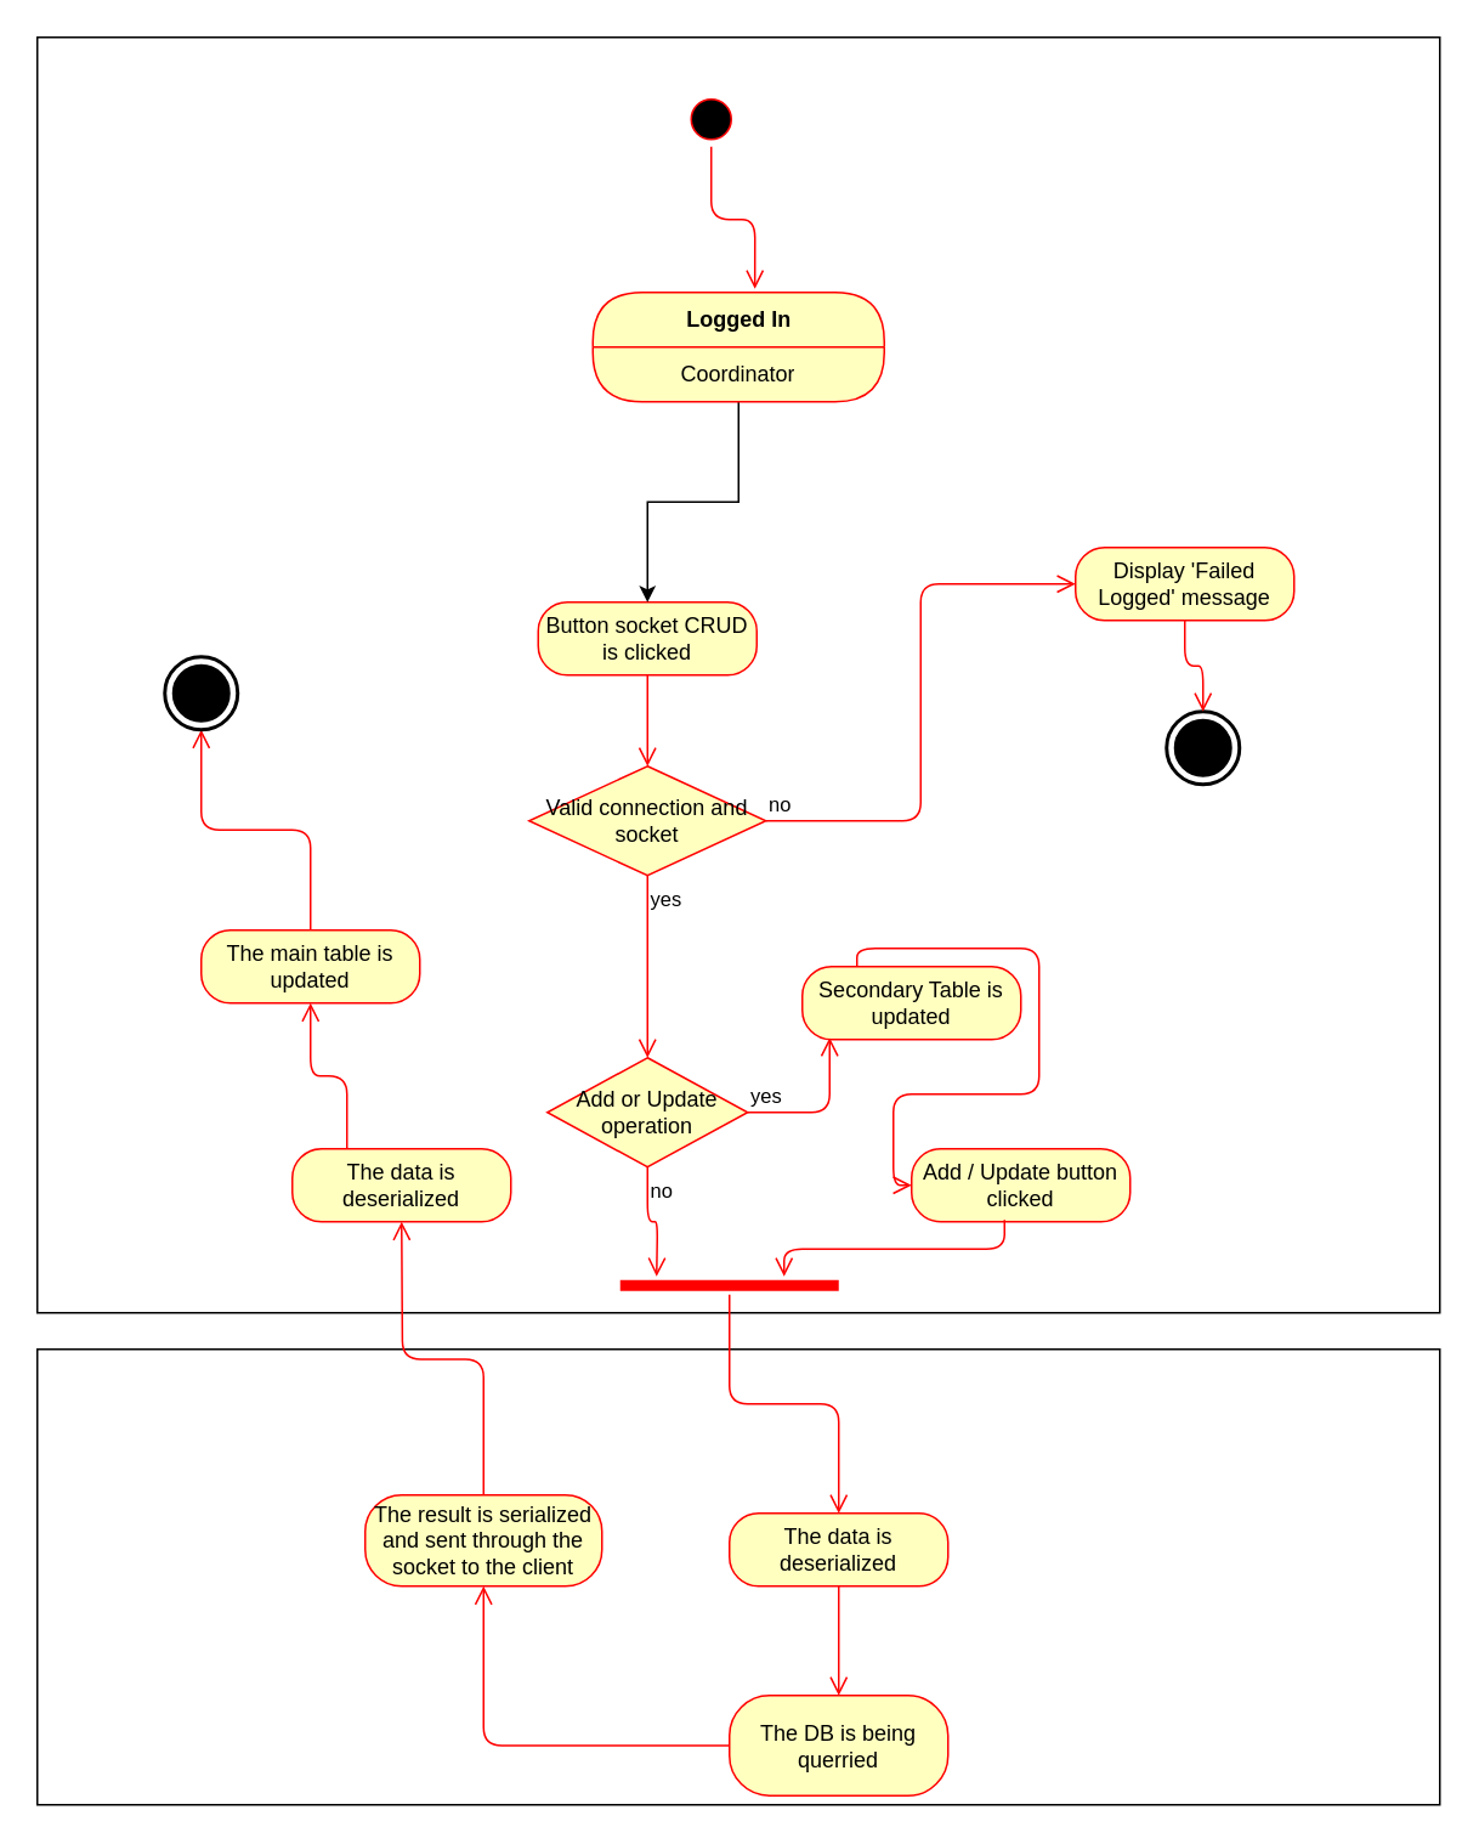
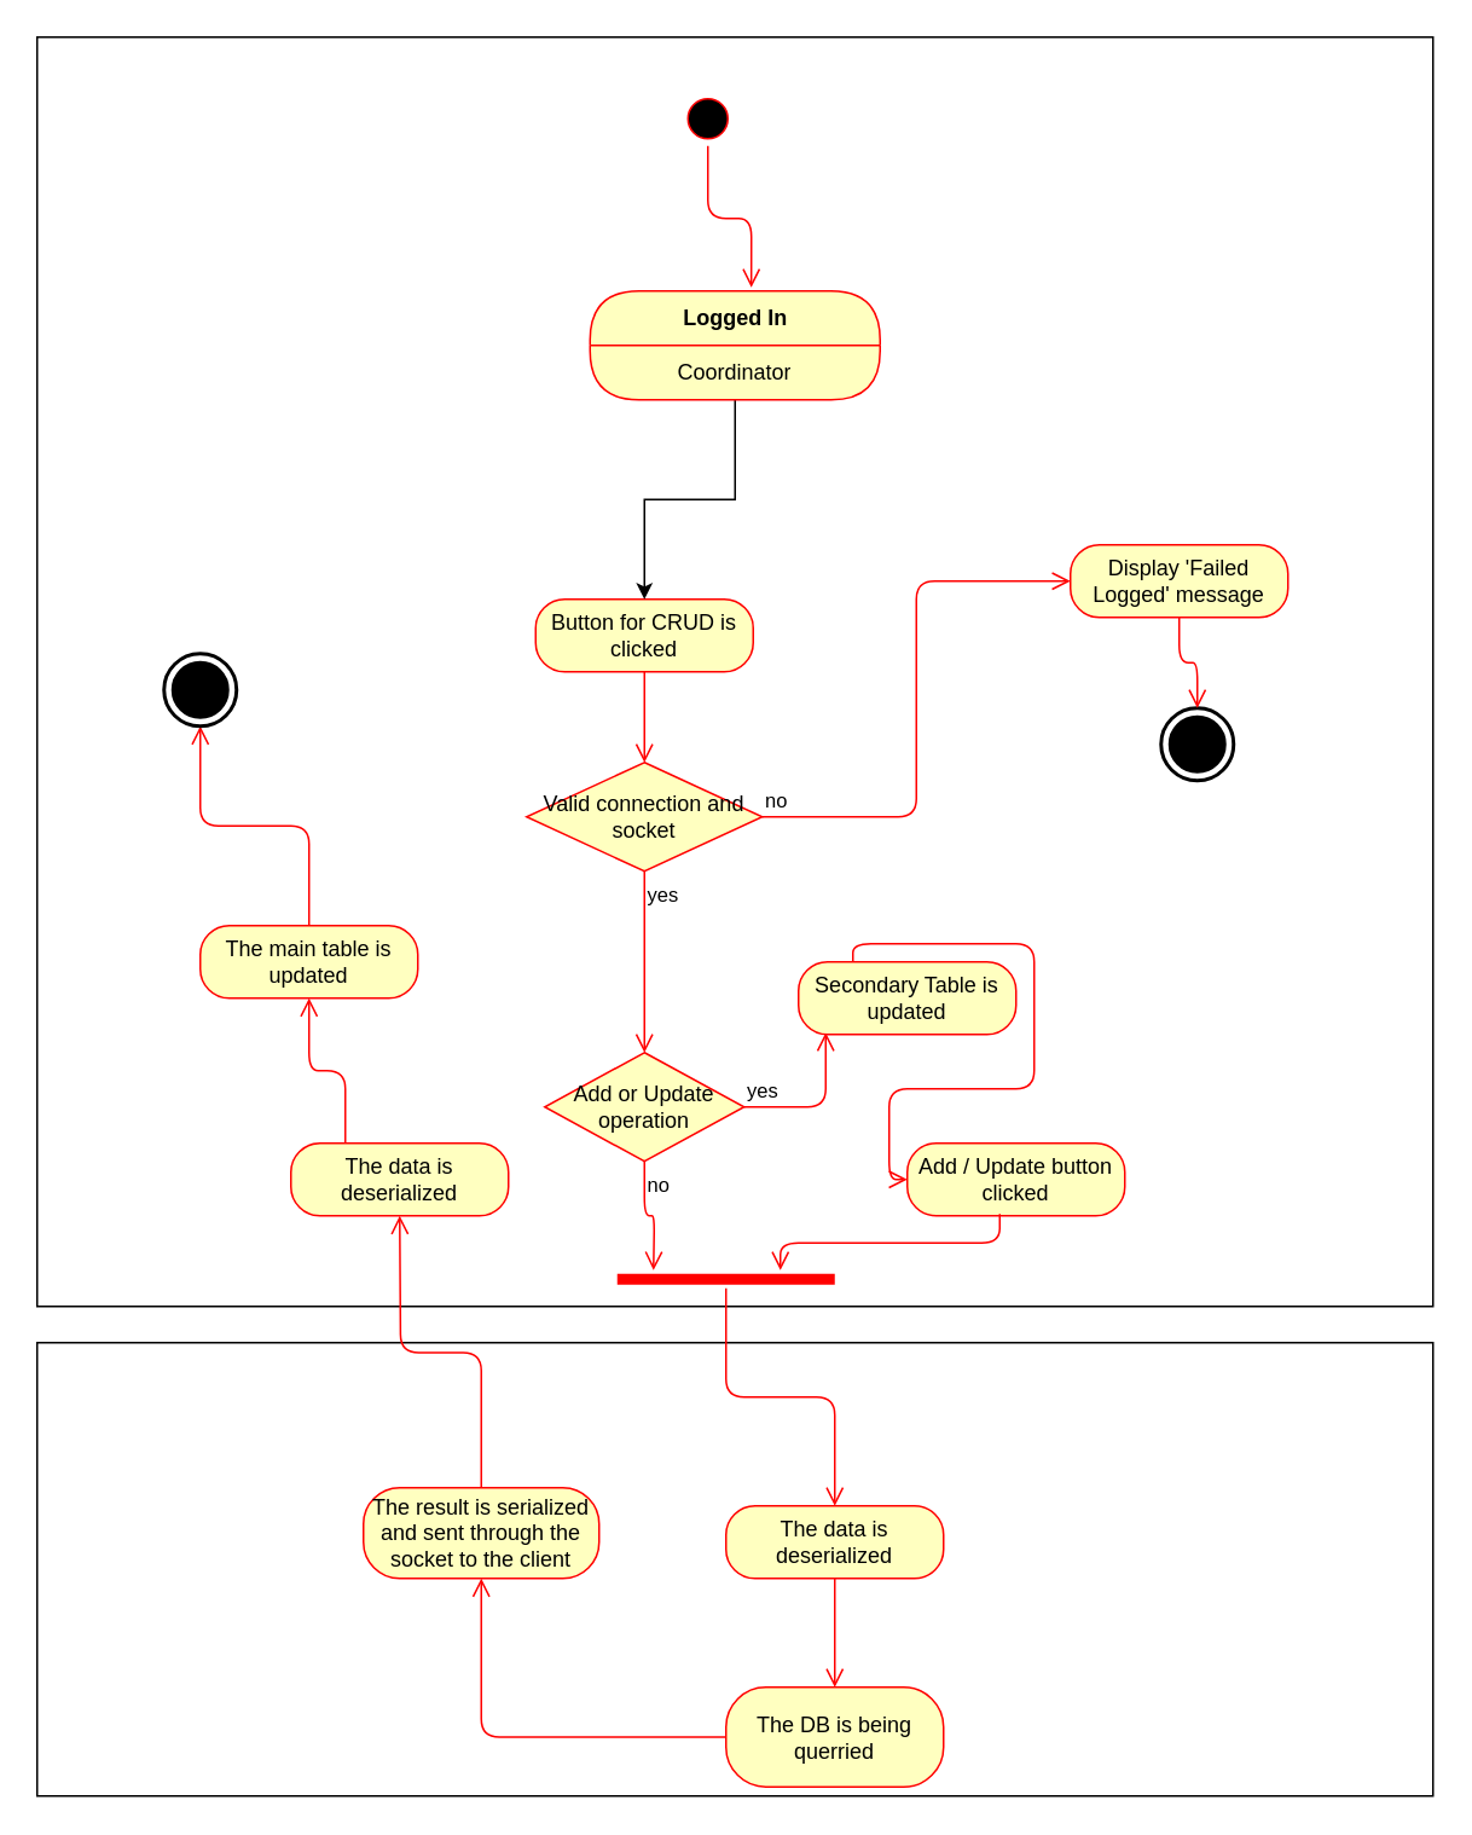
  <mxCell id="0" />
  <mxCell id="1" parent="0" />
  <mxCell id="2" value="" style="html=1;dashed=0;whitespace=wrap;" vertex="1" parent="1"><mxGeometry x="20" y="20" width="770" height="700" as="geometry" /></mxCell>
- <mxCell id="3" value="Button socket CRUD is clicked" style="rounded=1;whiteSpace=wrap;html=1;arcSize=40;fontColor=#000000;fillColor=#ffffc0;strokeColor=#ff0000;" vertex="1" parent="1"><mxGeometry x="295" y="330" width="120" height="40" as="geometry" /></mxCell>
+ <mxCell id="3" value="Button for CRUD is clicked" style="rounded=1;whiteSpace=wrap;html=1;arcSize=40;fontColor=#000000;fillColor=#ffffc0;strokeColor=#ff0000;" vertex="1" parent="1"><mxGeometry x="295" y="330" width="120" height="40" as="geometry" /></mxCell>
  <mxCell id="4" value="" style="edgeStyle=orthogonalEdgeStyle;html=1;verticalAlign=bottom;endArrow=open;endSize=8;strokeColor=#ff0000;" edge="1" parent="1" source="3"><mxGeometry relative="1" as="geometry"><mxPoint x="355" y="420" as="targetPoint" /></mxGeometry></mxCell>
  <mxCell id="5" value="" style="ellipse;html=1;shape=startState;fillColor=#000000;strokeColor=#ff0000;" vertex="1" parent="1"><mxGeometry x="375" y="50" width="30" height="30" as="geometry" /></mxCell>
  <mxCell id="6" value="" style="edgeStyle=orthogonalEdgeStyle;html=1;verticalAlign=bottom;endArrow=open;endSize=8;strokeColor=#ff0000;entryX=0.556;entryY=-0.033;entryDx=0;entryDy=0;entryPerimeter=0;" edge="1" parent="1" source="5" target="29"><mxGeometry relative="1" as="geometry"><mxPoint x="65" y="200" as="targetPoint" /></mxGeometry></mxCell>
  <mxCell id="7" style="edgeStyle=orthogonalEdgeStyle;rounded=0;orthogonalLoop=1;jettySize=auto;html=1;entryX=0.5;entryY=0;entryDx=0;entryDy=0;" edge="1" parent="1" source="29" target="3"><mxGeometry relative="1" as="geometry"><mxPoint x="372.04" y="294" as="targetPoint" /></mxGeometry></mxCell>
  <mxCell id="8" value="Add or Update operation" style="rhombus;whiteSpace=wrap;html=1;fillColor=#ffffc0;strokeColor=#ff0000;" vertex="1" parent="1"><mxGeometry x="300" y="580" width="110" height="60" as="geometry" /></mxCell>
  <mxCell id="9" value="yes" style="edgeStyle=orthogonalEdgeStyle;html=1;align=left;verticalAlign=bottom;endArrow=open;endSize=8;strokeColor=#ff0000;entryX=0.125;entryY=0.975;entryDx=0;entryDy=0;entryPerimeter=0;" edge="1" parent="1" source="8" target="11"><mxGeometry x="-1" relative="1" as="geometry"><mxPoint x="450" y="570" as="targetPoint" /></mxGeometry></mxCell>
  <mxCell id="10" value="no" style="edgeStyle=orthogonalEdgeStyle;html=1;align=left;verticalAlign=top;endArrow=open;endSize=8;strokeColor=#ff0000;" edge="1" parent="1" source="8"><mxGeometry x="-1" relative="1" as="geometry"><mxPoint x="360" y="700" as="targetPoint" /></mxGeometry></mxCell>
  <mxCell id="11" value="Secondary Table is updated" style="rounded=1;whiteSpace=wrap;html=1;arcSize=40;fontColor=#000000;fillColor=#ffffc0;strokeColor=#ff0000;" vertex="1" parent="1"><mxGeometry x="440" y="530" width="120" height="40" as="geometry" /></mxCell>
  <mxCell id="12" value="" style="edgeStyle=orthogonalEdgeStyle;html=1;align=left;verticalAlign=bottom;endArrow=open;endSize=8;strokeColor=#ff0000;exitX=0.25;exitY=0;exitDx=0;exitDy=0;entryX=0;entryY=0.5;entryDx=0;entryDy=0;" edge="1" parent="1" source="11" target="13"><mxGeometry x="-1" relative="1" as="geometry"><mxPoint x="510" y="500" as="targetPoint" /><mxPoint x="420" y="620" as="sourcePoint" /><Array as="points"><mxPoint x="470" y="520" /><mxPoint x="570" y="520" /><mxPoint x="570" y="600" /><mxPoint x="490" y="600" /><mxPoint x="490" y="650" /></Array></mxGeometry></mxCell>
  <mxCell id="13" value="Add / Update button clicked" style="rounded=1;whiteSpace=wrap;html=1;arcSize=40;fontColor=#000000;fillColor=#ffffc0;strokeColor=#ff0000;" vertex="1" parent="1"><mxGeometry x="500" y="630" width="120" height="40" as="geometry" /></mxCell>
  <mxCell id="14" value="" style="shape=line;html=1;strokeWidth=6;strokeColor=#ff0000;" vertex="1" parent="1"><mxGeometry x="340" y="700" width="120" height="10" as="geometry" /></mxCell>
  <mxCell id="15" value="" style="edgeStyle=orthogonalEdgeStyle;html=1;verticalAlign=bottom;endArrow=open;endSize=8;strokeColor=#ff0000;exitX=0.425;exitY=0.975;exitDx=0;exitDy=0;exitPerimeter=0;" edge="1" parent="1" source="13"><mxGeometry relative="1" as="geometry"><mxPoint x="430" y="700" as="targetPoint" /><mxPoint x="405" y="440" as="sourcePoint" /><Array as="points"><mxPoint x="551" y="685" /><mxPoint x="430" y="685" /></Array></mxGeometry></mxCell>
  <mxCell id="16" value="" style="html=1;dashed=0;whitespace=wrap;" vertex="1" parent="1"><mxGeometry x="20" y="740" width="770" height="250" as="geometry" /></mxCell>
  <mxCell id="17" value="The data is deserialized" style="rounded=1;whiteSpace=wrap;html=1;arcSize=40;fontColor=#000000;fillColor=#ffffc0;strokeColor=#ff0000;" vertex="1" parent="1"><mxGeometry x="400" y="830" width="120" height="40" as="geometry" /></mxCell>
  <mxCell id="18" value="The DB is being querried" style="rounded=1;whiteSpace=wrap;html=1;arcSize=40;fontColor=#000000;fillColor=#ffffc0;strokeColor=#ff0000;" vertex="1" parent="1"><mxGeometry x="400" y="930" width="120" height="55" as="geometry" /></mxCell>
  <mxCell id="19" value="The result is serialized and sent through the socket to the client" style="rounded=1;whiteSpace=wrap;html=1;arcSize=40;fontColor=#000000;fillColor=#ffffc0;strokeColor=#ff0000;" vertex="1" parent="1"><mxGeometry x="200" y="820" width="130" height="50" as="geometry" /></mxCell>
  <mxCell id="20" value="" style="edgeStyle=orthogonalEdgeStyle;html=1;verticalAlign=bottom;endArrow=open;endSize=8;strokeColor=#ff0000;" edge="1" parent="1" source="14" target="17"><mxGeometry relative="1" as="geometry"><mxPoint x="540" y="560" as="targetPoint" /><mxPoint x="539.5" y="440" as="sourcePoint" /></mxGeometry></mxCell>
  <mxCell id="21" value="" style="edgeStyle=orthogonalEdgeStyle;html=1;verticalAlign=bottom;endArrow=open;endSize=8;strokeColor=#ff0000;exitX=0.5;exitY=1;exitDx=0;exitDy=0;entryX=0.5;entryY=0;entryDx=0;entryDy=0;" edge="1" parent="1" source="17" target="18"><mxGeometry relative="1" as="geometry"><mxPoint x="470" y="840" as="targetPoint" /><mxPoint x="410" y="720" as="sourcePoint" /></mxGeometry></mxCell>
  <mxCell id="22" value="" style="edgeStyle=orthogonalEdgeStyle;html=1;verticalAlign=bottom;endArrow=open;endSize=8;strokeColor=#ff0000;exitX=0;exitY=0.5;exitDx=0;exitDy=0;entryX=0.5;entryY=1;entryDx=0;entryDy=0;" edge="1" parent="1" source="18" target="19"><mxGeometry relative="1" as="geometry"><mxPoint x="470" y="940" as="targetPoint" /><mxPoint x="470" y="880" as="sourcePoint" /></mxGeometry></mxCell>
  <mxCell id="23" value="" style="edgeStyle=orthogonalEdgeStyle;html=1;verticalAlign=bottom;endArrow=open;endSize=8;strokeColor=#ff0000;exitX=0.5;exitY=0;exitDx=0;exitDy=0;" edge="1" parent="1" source="19"><mxGeometry relative="1" as="geometry"><mxPoint x="220" y="670" as="targetPoint" /><mxPoint x="410" y="960" as="sourcePoint" /></mxGeometry></mxCell>
  <mxCell id="24" value="The data is deserialized" style="rounded=1;whiteSpace=wrap;html=1;arcSize=40;fontColor=#000000;fillColor=#ffffc0;strokeColor=#ff0000;" vertex="1" parent="1"><mxGeometry x="160" y="630" width="120" height="40" as="geometry" /></mxCell>
  <mxCell id="25" value="The main table is updated" style="rounded=1;whiteSpace=wrap;html=1;arcSize=40;fontColor=#000000;fillColor=#ffffc0;strokeColor=#ff0000;" vertex="1" parent="1"><mxGeometry x="110" y="510" width="120" height="40" as="geometry" /></mxCell>
  <mxCell id="26" value="" style="edgeStyle=orthogonalEdgeStyle;html=1;verticalAlign=bottom;endArrow=open;endSize=8;strokeColor=#ff0000;exitX=0.25;exitY=0;exitDx=0;exitDy=0;entryX=0.5;entryY=1;entryDx=0;entryDy=0;" edge="1" parent="1" source="24" target="25"><mxGeometry relative="1" as="geometry"><mxPoint x="230" y="680" as="targetPoint" /><mxPoint x="275" y="830" as="sourcePoint" /></mxGeometry></mxCell>
  <mxCell id="27" value="Valid connection and socket" style="rhombus;whiteSpace=wrap;html=1;fillColor=#ffffc0;strokeColor=#ff0000;" vertex="1" parent="1"><mxGeometry x="290" y="420" width="130" height="60" as="geometry" /></mxCell>
  <mxCell id="28" value="no" style="edgeStyle=orthogonalEdgeStyle;html=1;align=left;verticalAlign=bottom;endArrow=open;endSize=8;strokeColor=#ff0000;entryX=0;entryY=0.5;entryDx=0;entryDy=0;" edge="1" parent="1" source="27" target="35"><mxGeometry x="-1" relative="1" as="geometry"><mxPoint x="600" y="390" as="targetPoint" /></mxGeometry></mxCell>
  <mxCell id="29" value="Logged In" style="swimlane;html=1;fontStyle=1;align=center;verticalAlign=middle;childLayout=stackLayout;horizontal=1;startSize=30;horizontalStack=0;resizeParent=0;resizeLast=1;container=0;fontColor=#000000;collapsible=0;rounded=1;arcSize=30;strokeColor=#ff0000;fillColor=#ffffc0;swimlaneFillColor=#ffffc0;dropTarget=0;" vertex="1" parent="1"><mxGeometry x="325" y="160" width="160" height="60" as="geometry" /></mxCell>
  <mxCell id="30" value="Coordinator" style="text;html=1;strokeColor=none;fillColor=none;align=center;verticalAlign=middle;spacingLeft=4;spacingRight=4;whiteSpace=wrap;overflow=hidden;rotatable=0;fontColor=#000000;" vertex="1" parent="29"><mxGeometry y="30" width="160" height="30" as="geometry" /></mxCell>
  <mxCell id="31" value="yes" style="edgeStyle=orthogonalEdgeStyle;html=1;align=left;verticalAlign=top;endArrow=open;endSize=8;strokeColor=#ff0000;exitX=0.5;exitY=1;exitDx=0;exitDy=0;" edge="1" parent="1" source="27" target="8"><mxGeometry x="-1" relative="1" as="geometry"><mxPoint x="550" y="400" as="targetPoint" /><mxPoint x="530" y="360" as="sourcePoint" /></mxGeometry></mxCell>
  <mxCell id="32" value="" style="edgeStyle=orthogonalEdgeStyle;html=1;align=left;verticalAlign=bottom;endArrow=open;endSize=8;strokeColor=#ff0000;entryX=0.5;entryY=1;entryDx=0;entryDy=0;entryPerimeter=0;exitX=0.5;exitY=0;exitDx=0;exitDy=0;" edge="1" parent="1" source="25" target="33"><mxGeometry x="-1" relative="1" as="geometry"><mxPoint x="610" y="400" as="targetPoint" /><mxPoint x="430" y="460" as="sourcePoint" /></mxGeometry></mxCell>
  <mxCell id="33" value="" style="html=1;shape=mxgraph.sysml.actFinal;strokeWidth=2;verticalLabelPosition=bottom;verticalAlignment=top;" vertex="1" parent="1"><mxGeometry x="90" y="360" width="40" height="40" as="geometry" /></mxCell>
  <mxCell id="34" value="" style="html=1;shape=mxgraph.sysml.actFinal;strokeWidth=2;verticalLabelPosition=bottom;verticalAlignment=top;" vertex="1" parent="1"><mxGeometry x="640" y="390" width="40" height="40" as="geometry" /></mxCell>
  <mxCell id="35" value="Display 'Failed Logged' message" style="rounded=1;whiteSpace=wrap;html=1;arcSize=40;fontColor=#000000;fillColor=#ffffc0;strokeColor=#ff0000;" vertex="1" parent="1"><mxGeometry x="590" y="300" width="120" height="40" as="geometry" /></mxCell>
  <mxCell id="36" value="" style="edgeStyle=orthogonalEdgeStyle;html=1;verticalAlign=bottom;endArrow=open;endSize=8;strokeColor=#ff0000;entryX=0.5;entryY=0;entryDx=0;entryDy=0;entryPerimeter=0;" edge="1" parent="1" source="35" target="34"><mxGeometry relative="1" as="geometry"><mxPoint x="710" y="400" as="targetPoint" /></mxGeometry></mxCell>
